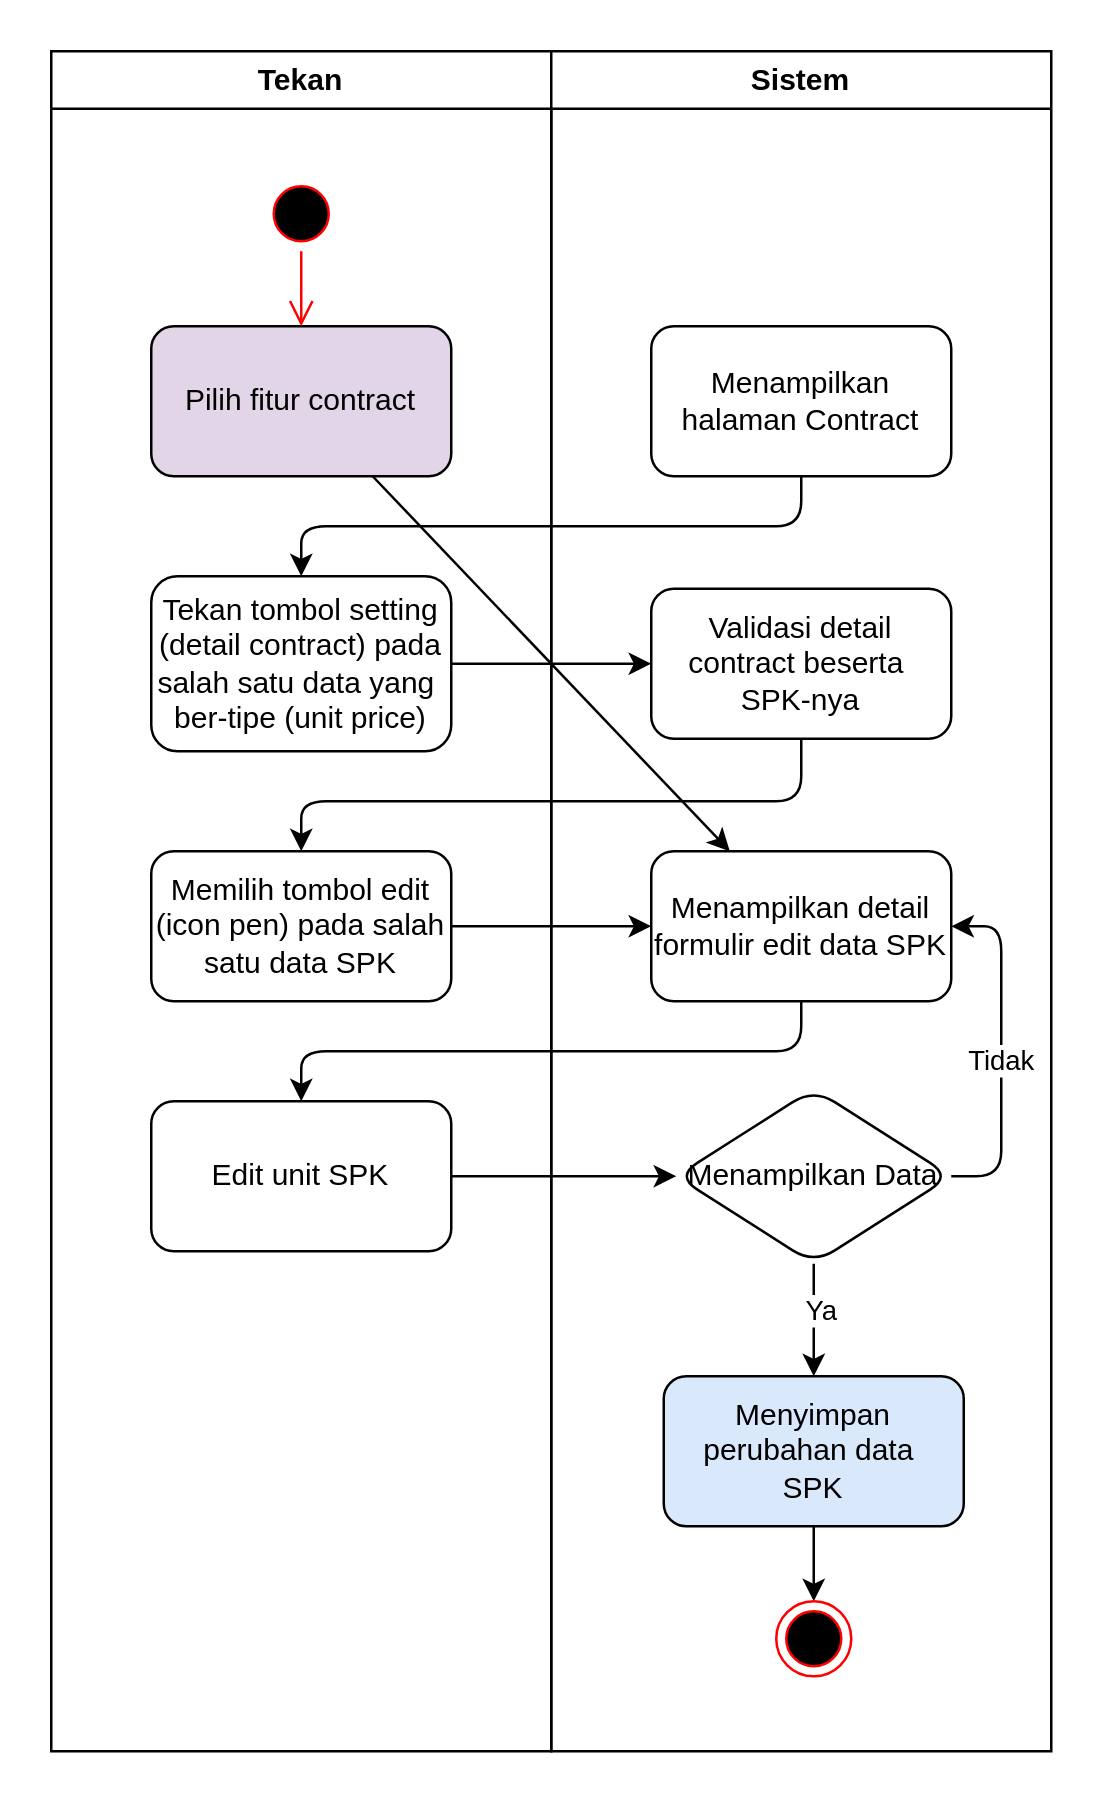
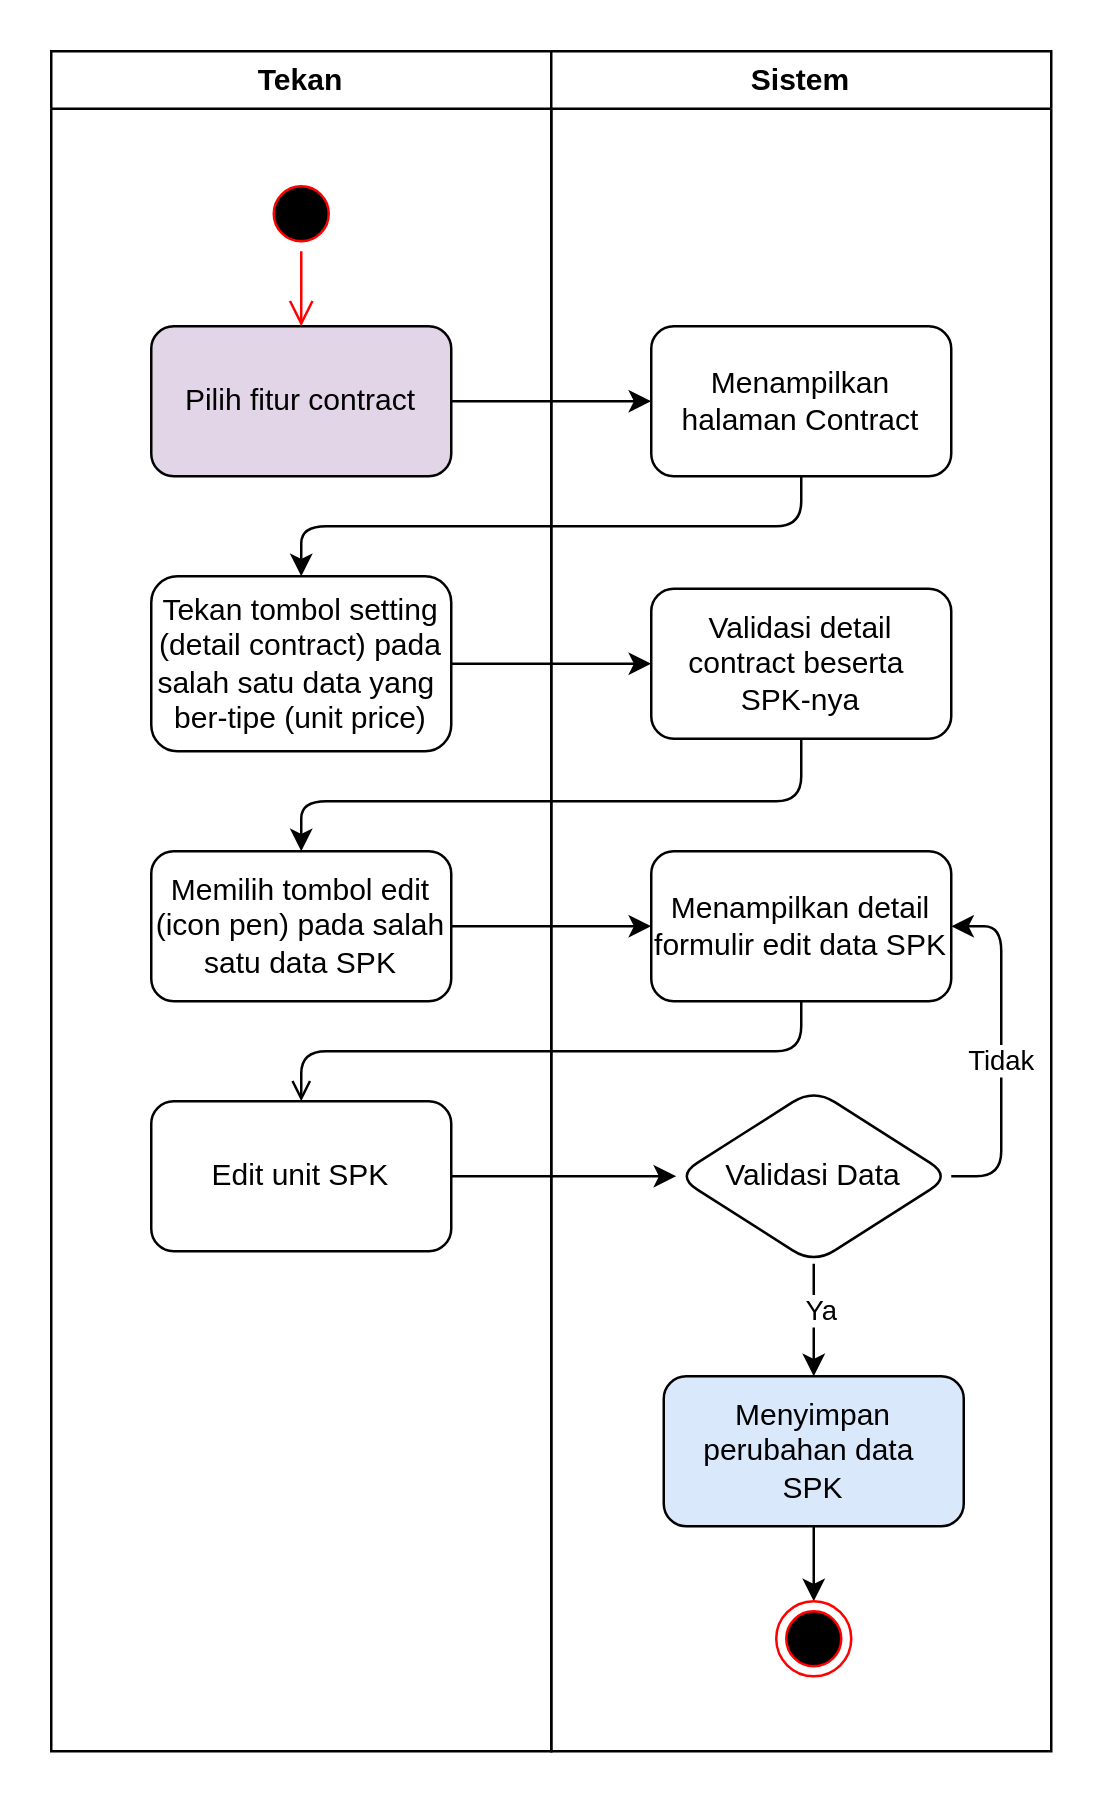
  <mxCell id="0" />
  <mxCell id="1" parent="0" />
  <mxCell id="2" value="Tekan" style="swimlane;whiteSpace=wrap;html=1;" parent="1" vertex="1"><mxGeometry x="20" y="20" width="200" height="680" as="geometry" /></mxCell>
  <mxCell id="3" value="" style="ellipse;html=1;shape=startState;fillColor=#000000;strokeColor=#ff0000;" parent="2" vertex="1"><mxGeometry x="85" y="50" width="30" height="30" as="geometry" /></mxCell>
  <mxCell id="4" value="Pilih fitur contract" style="rounded=1;whiteSpace=wrap;html=1;fillColor=#e1d5e7;" parent="2" vertex="1"><mxGeometry x="40" y="110" width="120" height="60" as="geometry" /></mxCell>
  <mxCell id="5" value="" style="edgeStyle=orthogonalEdgeStyle;html=1;verticalAlign=bottom;endArrow=open;endSize=8;strokeColor=#ff0000;entryX=0.5;entryY=0;entryDx=0;entryDy=0;" parent="2" source="3" target="4" edge="1"><mxGeometry relative="1" as="geometry"><mxPoint x="100" y="110" as="targetPoint" /></mxGeometry></mxCell>
  <mxCell id="6" value="Tekan tombol setting (detail contract) pada salah satu data yang&amp;nbsp;&lt;div&gt;ber-tipe (unit price)&lt;/div&gt;" style="rounded=1;whiteSpace=wrap;html=1;" parent="2" vertex="1"><mxGeometry x="40" y="210" width="120" height="70" as="geometry" /></mxCell>
  <mxCell id="7" value="Memilih tombol edit (icon pen) pada salah satu data SPK" style="rounded=1;whiteSpace=wrap;html=1;" parent="2" vertex="1"><mxGeometry x="40" y="320" width="120" height="60" as="geometry" /></mxCell>
  <mxCell id="8" value="Edit unit SPK" style="rounded=1;whiteSpace=wrap;html=1;" parent="2" vertex="1"><mxGeometry x="40" y="420" width="120" height="60" as="geometry" /></mxCell>
  <mxCell id="9" value="Sistem" style="swimlane;whiteSpace=wrap;html=1;" parent="1" vertex="1"><mxGeometry x="220" y="20" width="200" height="680" as="geometry" /></mxCell>
  <mxCell id="10" value="Menampilkan halaman Contract" style="rounded=1;whiteSpace=wrap;html=1;" parent="9" vertex="1"><mxGeometry x="40" y="110" width="120" height="60" as="geometry" /></mxCell>
  <mxCell id="11" value="Validasi detail contract beserta&amp;nbsp;&lt;div&gt;SPK-nya&lt;/div&gt;" style="rounded=1;whiteSpace=wrap;html=1;" parent="9" vertex="1"><mxGeometry x="40" y="215" width="120" height="60" as="geometry" /></mxCell>
  <mxCell id="12" value="Menampilkan detail formulir edit data SPK" style="rounded=1;whiteSpace=wrap;html=1;" parent="9" vertex="1"><mxGeometry x="40" y="320" width="120" height="60" as="geometry" /></mxCell>
  <mxCell id="13" style="edgeStyle=none;html=1;entryX=1;entryY=0.5;entryDx=0;entryDy=0;" parent="9" source="17" target="12" edge="1"><mxGeometry relative="1" as="geometry"><Array as="points"><mxPoint x="180" y="450" /><mxPoint x="180" y="350" /></Array></mxGeometry></mxCell>
  <mxCell id="14" value="Tidak" style="edgeLabel;html=1;align=center;verticalAlign=middle;resizable=0;points=[];" vertex="1" connectable="0" parent="13"><mxGeometry x="-0.049" y="1" relative="1" as="geometry"><mxPoint as="offset" /></mxGeometry></mxCell>
  <mxCell id="15" value="" style="edgeStyle=none;html=1;" parent="9" source="17" target="19" edge="1"><mxGeometry relative="1" as="geometry" /></mxCell>
  <mxCell id="16" value="Ya" style="edgeLabel;html=1;align=center;verticalAlign=middle;resizable=0;points=[];" vertex="1" connectable="0" parent="15"><mxGeometry x="-0.182" y="2" relative="1" as="geometry"><mxPoint as="offset" /></mxGeometry></mxCell>
- <mxCell id="17" value="Menampilkan Data" style="rhombus;whiteSpace=wrap;html=1;rounded=1;" parent="9" vertex="1"><mxGeometry x="50" y="415" width="110" height="70" as="geometry" /></mxCell>
+ <mxCell id="17" value="Validasi Data" style="rhombus;whiteSpace=wrap;html=1;rounded=1;" parent="9" vertex="1"><mxGeometry x="50" y="415" width="110" height="70" as="geometry" /></mxCell>
  <mxCell id="18" value="" style="edgeStyle=none;html=1;" parent="9" source="19" target="20" edge="1"><mxGeometry relative="1" as="geometry" /></mxCell>
  <mxCell id="19" value="Menyimpan perubahan data&amp;nbsp;&lt;div&gt;SPK&lt;/div&gt;" style="rounded=1;whiteSpace=wrap;html=1;fillColor=#dae8fc;" parent="9" vertex="1"><mxGeometry x="45" y="530" width="120" height="60" as="geometry" /></mxCell>
  <mxCell id="20" value="" style="ellipse;html=1;shape=endState;fillColor=#000000;strokeColor=#ff0000;" parent="9" vertex="1"><mxGeometry x="90" y="620" width="30" height="30" as="geometry" /></mxCell>
- <mxCell id="21" value="" style="edgeStyle=none;html=1;" parent="1" source="4" target="12" edge="1"><mxGeometry relative="1" as="geometry" /></mxCell>
+ <mxCell id="21" value="" style="edgeStyle=none;html=1;" parent="1" source="4" target="10" edge="1"><mxGeometry relative="1" as="geometry" /></mxCell>
  <mxCell id="22" value="" style="edgeStyle=none;html=1;entryX=0.5;entryY=0;entryDx=0;entryDy=0;exitX=0.5;exitY=1;exitDx=0;exitDy=0;" parent="1" source="10" target="6" edge="1"><mxGeometry relative="1" as="geometry"><Array as="points"><mxPoint x="320" y="210" /><mxPoint x="120" y="210" /></Array></mxGeometry></mxCell>
  <mxCell id="23" value="" style="edgeStyle=none;html=1;" parent="1" source="6" target="11" edge="1"><mxGeometry relative="1" as="geometry" /></mxCell>
  <mxCell id="24" value="" style="edgeStyle=none;html=1;entryX=0.5;entryY=0;entryDx=0;entryDy=0;exitX=0.5;exitY=1;exitDx=0;exitDy=0;" parent="1" source="11" target="7" edge="1"><mxGeometry relative="1" as="geometry"><Array as="points"><mxPoint x="320" y="320" /><mxPoint x="120" y="320" /></Array></mxGeometry></mxCell>
  <mxCell id="25" value="" style="edgeStyle=none;html=1;" parent="1" source="7" target="12" edge="1"><mxGeometry relative="1" as="geometry" /></mxCell>
- <mxCell id="26" value="" style="edgeStyle=none;html=1;entryX=0.5;entryY=0;entryDx=0;entryDy=0;exitX=0.5;exitY=1;exitDx=0;exitDy=0;" parent="1" source="12" target="8" edge="1"><mxGeometry relative="1" as="geometry"><Array as="points"><mxPoint x="320" y="420" /><mxPoint x="120" y="420" /></Array></mxGeometry></mxCell>
+ <mxCell id="26" value="" style="edgeStyle=none;html=1;entryX=0.5;entryY=0;entryDx=0;entryDy=0;exitX=0.5;exitY=1;exitDx=0;exitDy=0;endArrow=open;" parent="1" source="12" target="8" edge="1"><mxGeometry relative="1" as="geometry"><Array as="points"><mxPoint x="320" y="420" /><mxPoint x="120" y="420" /></Array></mxGeometry></mxCell>
  <mxCell id="27" value="" style="edgeStyle=none;html=1;" parent="1" source="8" target="17" edge="1"><mxGeometry relative="1" as="geometry" /></mxCell>
